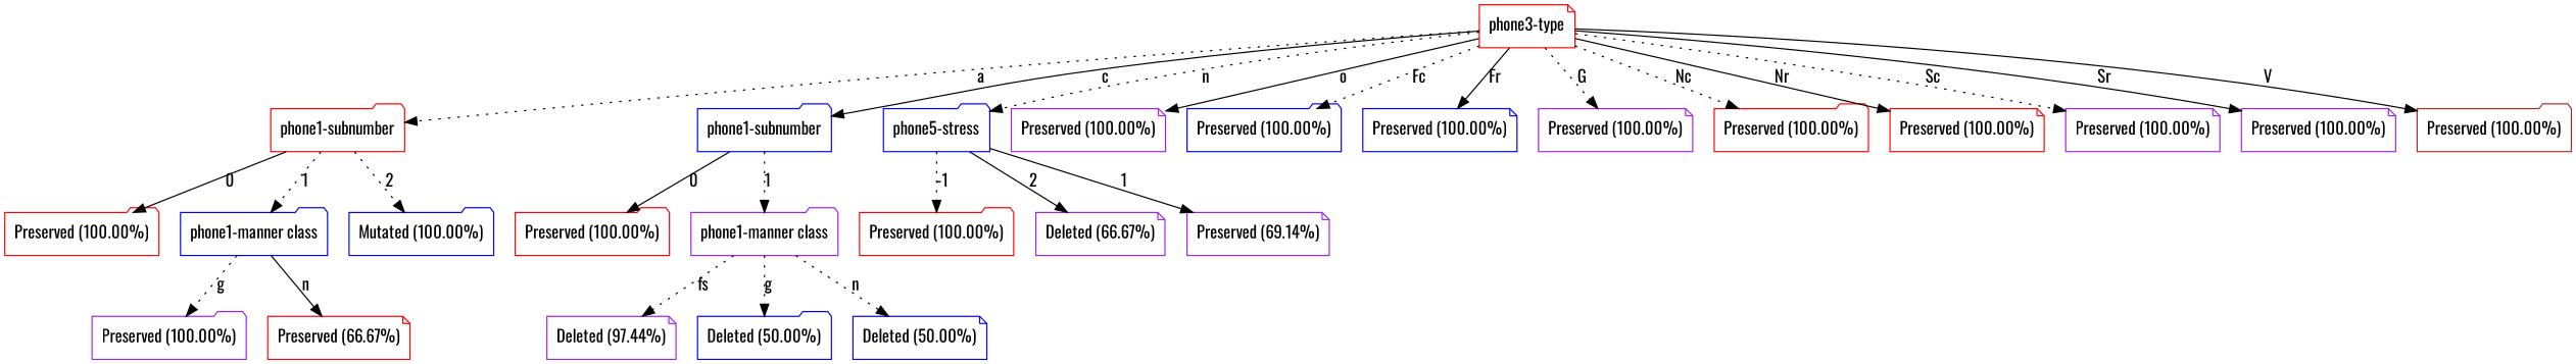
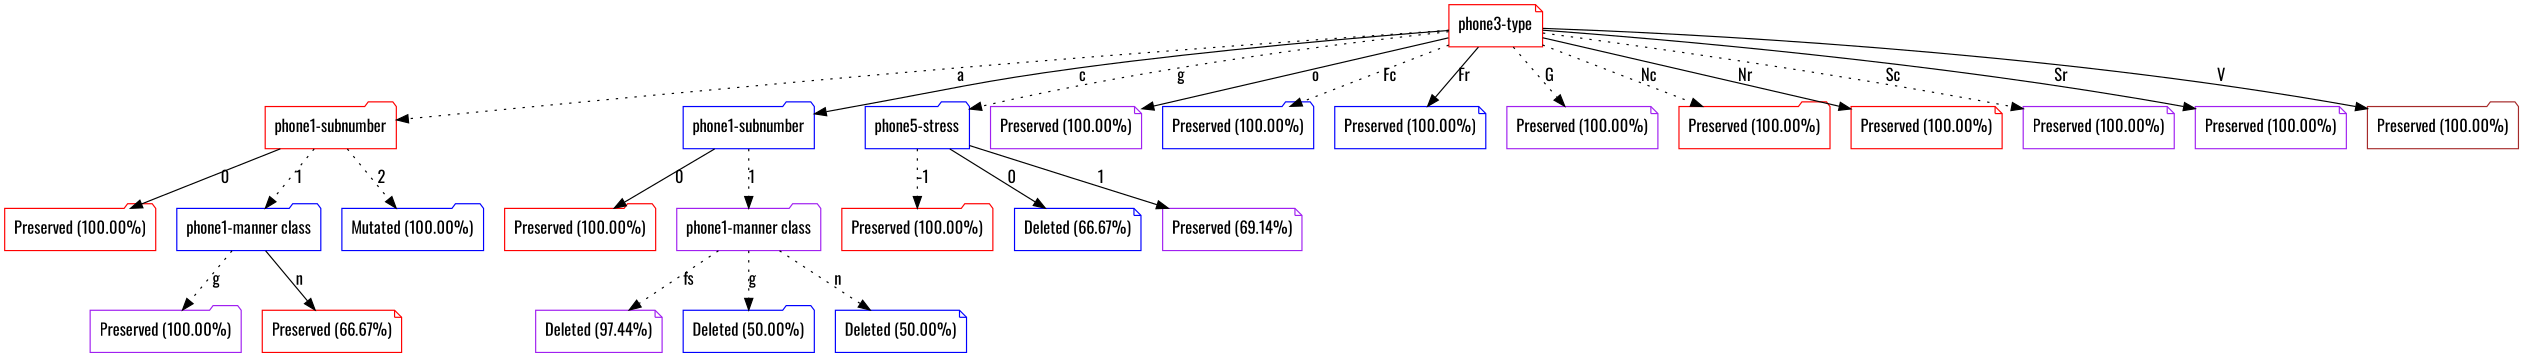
  digraph {
    fontname=Oswald
    node [color=blue fontname=Oswald shape=folder]
    edge [fontname=Oswald style=dotted]
    n1 [color=red label="phone3-type" shape=note]
    n2 [color=red label="phone1-subnumber"]
    n3 [label="phone1-subnumber"]
    n4 [label="phone5-stress"]
    n5 [color=purple label="Preserved (100.00%)" shape=note]
    n6 [label="Preserved (100.00%)"]
    n7 [label="Preserved (100.00%)" shape=note]
    n8 [color=purple label="Preserved (100.00%)" shape=note]
    n9 [color=red label="Preserved (100.00%)"]
    n10 [color=red label="Preserved (100.00%)" shape=note]
    n11 [color=purple label="Preserved (100.00%)" shape=note]
    n12 [color=purple label="Preserved (100.00%)" shape=note]
    n13 [color=brown label="Preserved (100.00%)"]
    n14 [color=red label="Preserved (100.00%)"]
    n15 [label="phone1-manner class"]
    n16 [label="Mutated (100.00%)"]
    n17 [color=red label="Preserved (100.00%)"]
    n18 [color=purple label="phone1-manner class"]
    n19 [color=red label="Preserved (100.00%)"]
-   n20 [color=purple label="Deleted (66.67%)" shape=note]
+   n20 [label="Deleted (66.67%)" shape=note]
    n21 [color=purple label="Preserved (69.14%)" shape=note]
    n22 [color=purple label="Preserved (100.00%)"]
    n23 [color=red label="Preserved (66.67%)" shape=note]
    n24 [color=purple label="Deleted (97.44%)" shape=note]
    n25 [label="Deleted (50.00%)"]
    n26 [label="Deleted (50.00%)" shape=note]
    n1 -> n2 [label=a]
    n1 -> n3 [label=c style=solid]
-   n1 -> n4 [label=n]
+   n1 -> n4 [label=g]
    n1 -> n5 [label=o style=solid]
    n1 -> n6 [label=Fc]
    n1 -> n7 [label=Fr style=solid]
    n1 -> n8 [label=G]
    n1 -> n9 [label=Nc]
    n1 -> n10 [label=Nr style=solid]
    n1 -> n11 [label=Sc]
    n1 -> n12 [label=Sr style=solid]
    n1 -> n13 [label=V style=solid]
    n2 -> n14 [label=0 style=solid]
    n2 -> n15 [label=1]
    n2 -> n16 [label=2]
    n3 -> n17 [label=0 style=solid]
    n3 -> n18 [label=1]
    n4 -> n19 [label=-1]
-   n4 -> n20 [label=2 style=solid]
+   n4 -> n20 [label=0 style=solid]
    n4 -> n21 [label=1 style=solid]
    n15 -> n22 [label=g]
    n15 -> n23 [label=n style=solid]
    n18 -> n24 [label=fs]
    n18 -> n25 [label=g]
    n18 -> n26 [label=n]
  }
